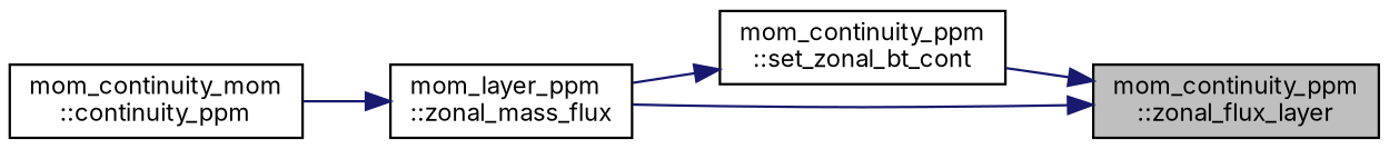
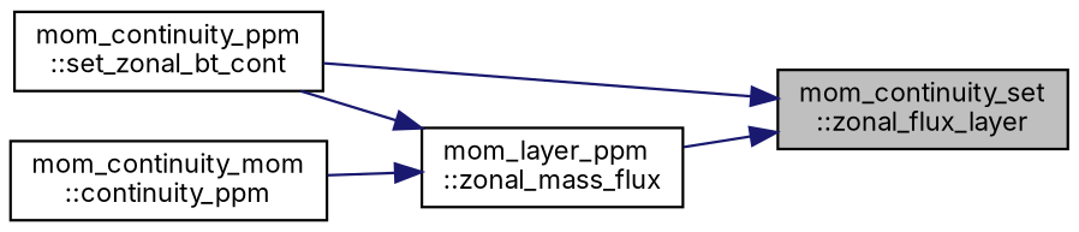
  digraph {
    fontname=Inter
    rankdir=RL
    node [color=black fillcolor=white fontname=Inter fontsize=10 shape=record style=filled]
    edge [color=midnightblue dir=back fontname=Inter fontsize=10 labelfontname=Helvetica labelfontsize=10 style=solid]
-   n1 [fillcolor=grey75 fontcolor=black height=0.2 label="mom_continuity_ppm\l::zonal_flux_layer" width=0.4]
+   n1 [fillcolor=grey75 fontcolor=black height=0.2 label="mom_continuity_set\l::zonal_flux_layer" width=0.4]
    n2 [height=0.2 label="mom_continuity_ppm\l::set_zonal_bt_cont" width=0.4]
    n3 [height=0.2 label="mom_layer_ppm\l::zonal_mass_flux" width=0.4]
    n4 [height=0.2 label="mom_continuity_mom\l::continuity_ppm" width=0.4]
    n1 -> n2
    n1 -> n3
-   n2 -> n3
+   n3 -> n2
    n3 -> n4
  }
